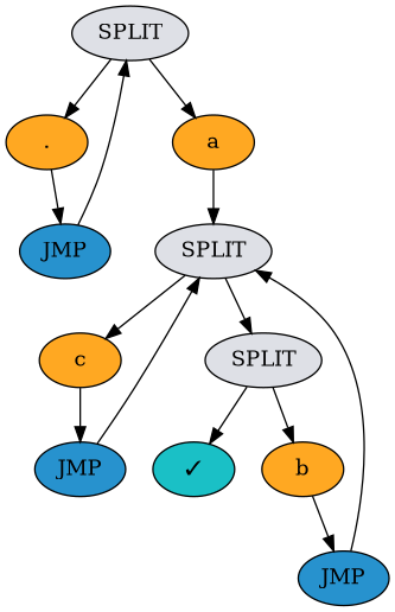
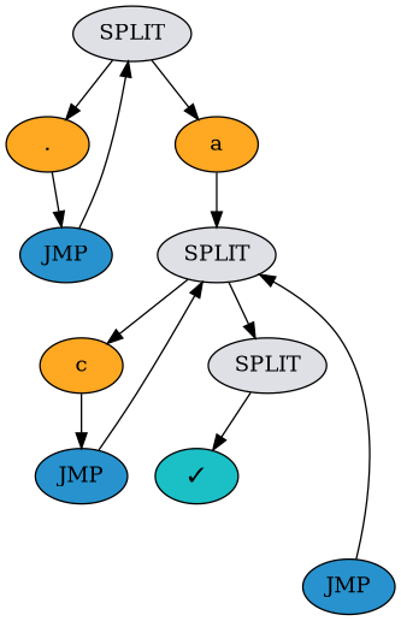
  digraph {
    node [color=black fillcolor="#ffa822" style=filled]
    n1 [fillcolor="#dee0e6" label=SPLIT]
    n2 [label="\."]
    n3 [label=a]
    n4 [fillcolor="#2792ce" label=JMP]
    n5 [fillcolor="#dee0e6" label=SPLIT]
    n6 [label=c]
    n7 [fillcolor="#dee0e6" label=SPLIT]
    n8 [fillcolor="#2792ce" label=JMP]
    n9 [fillcolor="#1ac0c6" label="✓"]
-   n10 [label=b]
    n11 [fillcolor="#2792ce" label=JMP]
    n1 -> n2
    n1 -> n3
    n2 -> n4
    n3 -> n5
    n4 -> n1
    n5 -> n6
    n5 -> n7
    n6 -> n8
    n7 -> n9
-   n7 -> n10
    n8 -> n5
-   n10 -> n11
    n11 -> n5
  }
